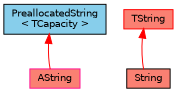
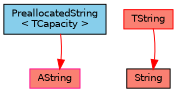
  digraph {
    node [color=black fillcolor=salmon fontname=Helvetica fontsize=10 shape=record style=filled]
    edge [color=red dir=back fontname=Helvetica fontsize=10 labelfontname=Helvetica labelfontsize=10 style=solid]
    n1 [fillcolor=skyblue fontcolor=black height=0.2 label="PreallocatedString\l\< TCapacity \>" width=0.4]
    n2 [color=deeppink height=0.2 label=AString width=0.4]
    n3 [color=red height=0.2 label=TString width=0.4]
    n4 [height=0.2 label=String width=0.4]
-   n1 -> n2
-   n3 -> n4
+   n2 -> n1
+   n4 -> n3
  }
